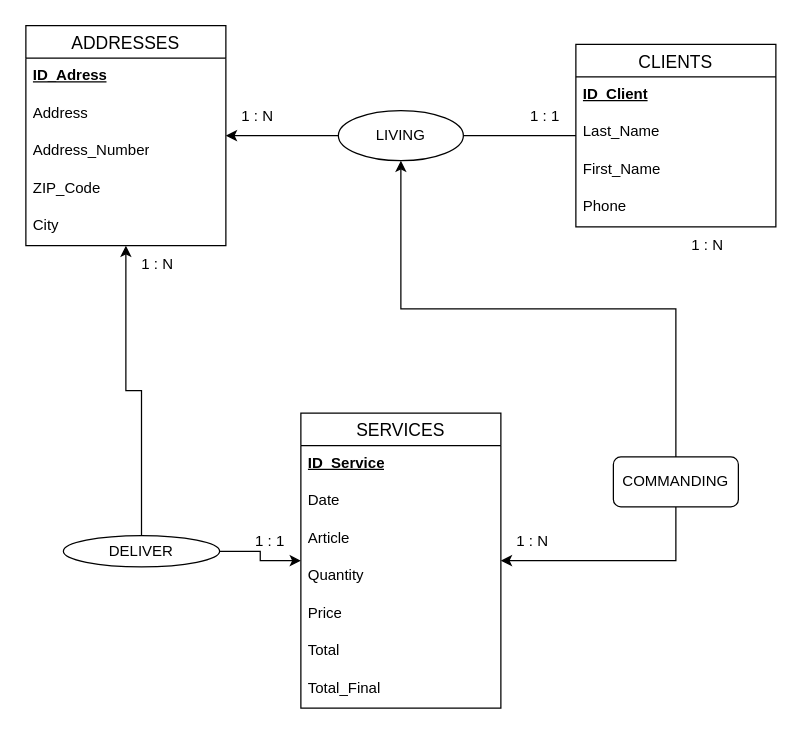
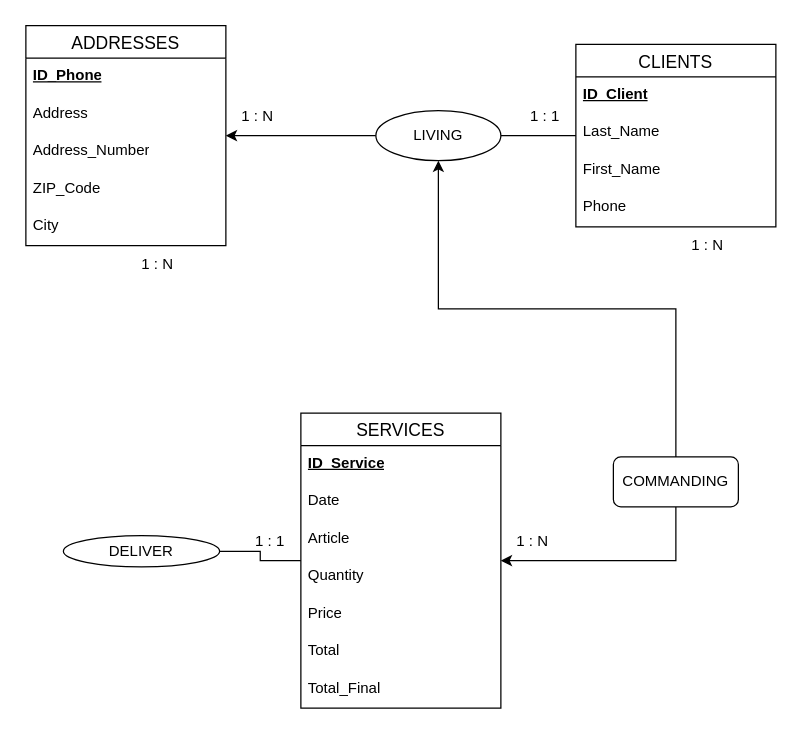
  <mxCell id="0" />
  <mxCell id="1" parent="0" />
  <mxCell id="2" value="CLIENTS" style="swimlane;fontStyle=0;childLayout=stackLayout;horizontal=1;startSize=26;horizontalStack=0;resizeParent=1;resizeParentMax=0;resizeLast=0;collapsible=1;marginBottom=0;align=center;fontSize=14;" vertex="1" parent="1"><mxGeometry x="460" y="35" width="160" height="146" as="geometry" /></mxCell>
  <mxCell id="3" value="&lt;b&gt;&lt;u&gt;ID_Client&lt;/u&gt;&lt;/b&gt;" style="text;strokeColor=none;fillColor=none;spacingLeft=4;spacingRight=4;overflow=hidden;rotatable=0;points=[[0,0.5],[1,0.5]];portConstraint=eastwest;fontSize=12;whiteSpace=wrap;html=1;" vertex="1" parent="2"><mxGeometry y="26" width="160" height="30" as="geometry" /></mxCell>
  <mxCell id="4" value="Last_Name" style="text;strokeColor=none;fillColor=none;spacingLeft=4;spacingRight=4;overflow=hidden;rotatable=0;points=[[0,0.5],[1,0.5]];portConstraint=eastwest;fontSize=12;whiteSpace=wrap;html=1;" vertex="1" parent="2"><mxGeometry y="56" width="160" height="30" as="geometry" /></mxCell>
  <mxCell id="5" value="First_Name" style="text;strokeColor=none;fillColor=none;spacingLeft=4;spacingRight=4;overflow=hidden;rotatable=0;points=[[0,0.5],[1,0.5]];portConstraint=eastwest;fontSize=12;whiteSpace=wrap;html=1;" vertex="1" parent="2"><mxGeometry y="86" width="160" height="30" as="geometry" /></mxCell>
  <mxCell id="6" value="Phone" style="text;strokeColor=none;fillColor=none;spacingLeft=4;spacingRight=4;overflow=hidden;rotatable=0;points=[[0,0.5],[1,0.5]];portConstraint=eastwest;fontSize=12;whiteSpace=wrap;html=1;" vertex="1" parent="2"><mxGeometry y="116" width="160" height="30" as="geometry" /></mxCell>
  <mxCell id="7" value="SERVICES" style="swimlane;fontStyle=0;childLayout=stackLayout;horizontal=1;startSize=26;horizontalStack=0;resizeParent=1;resizeParentMax=0;resizeLast=0;collapsible=1;marginBottom=0;align=center;fontSize=14;" vertex="1" parent="1"><mxGeometry x="240" y="330" width="160" height="236" as="geometry" /></mxCell>
  <mxCell id="8" value="&lt;b&gt;&lt;u&gt;ID_Service&lt;/u&gt;&lt;/b&gt;" style="text;strokeColor=none;fillColor=none;spacingLeft=4;spacingRight=4;overflow=hidden;rotatable=0;points=[[0,0.5],[1,0.5]];portConstraint=eastwest;fontSize=12;whiteSpace=wrap;html=1;" vertex="1" parent="7"><mxGeometry y="26" width="160" height="30" as="geometry" /></mxCell>
  <mxCell id="9" value="Date" style="text;strokeColor=none;fillColor=none;spacingLeft=4;spacingRight=4;overflow=hidden;rotatable=0;points=[[0,0.5],[1,0.5]];portConstraint=eastwest;fontSize=12;whiteSpace=wrap;html=1;" vertex="1" parent="7"><mxGeometry y="56" width="160" height="30" as="geometry" /></mxCell>
  <mxCell id="10" value="Article" style="text;strokeColor=none;fillColor=none;spacingLeft=4;spacingRight=4;overflow=hidden;rotatable=0;points=[[0,0.5],[1,0.5]];portConstraint=eastwest;fontSize=12;whiteSpace=wrap;html=1;" vertex="1" parent="7"><mxGeometry y="86" width="160" height="30" as="geometry" /></mxCell>
  <mxCell id="11" value="Quantity" style="text;strokeColor=none;fillColor=none;spacingLeft=4;spacingRight=4;overflow=hidden;rotatable=0;points=[[0,0.5],[1,0.5]];portConstraint=eastwest;fontSize=12;whiteSpace=wrap;html=1;" vertex="1" parent="7"><mxGeometry y="116" width="160" height="30" as="geometry" /></mxCell>
  <mxCell id="12" value="Price" style="text;strokeColor=none;fillColor=none;spacingLeft=4;spacingRight=4;overflow=hidden;rotatable=0;points=[[0,0.5],[1,0.5]];portConstraint=eastwest;fontSize=12;whiteSpace=wrap;html=1;" vertex="1" parent="7"><mxGeometry y="146" width="160" height="30" as="geometry" /></mxCell>
  <mxCell id="13" value="Total" style="text;strokeColor=none;fillColor=none;spacingLeft=4;spacingRight=4;overflow=hidden;rotatable=0;points=[[0,0.5],[1,0.5]];portConstraint=eastwest;fontSize=12;whiteSpace=wrap;html=1;" vertex="1" parent="7"><mxGeometry y="176" width="160" height="30" as="geometry" /></mxCell>
  <mxCell id="14" value="Total_Final" style="text;strokeColor=none;fillColor=none;spacingLeft=4;spacingRight=4;overflow=hidden;rotatable=0;points=[[0,0.5],[1,0.5]];portConstraint=eastwest;fontSize=12;whiteSpace=wrap;html=1;" vertex="1" parent="7"><mxGeometry y="206" width="160" height="30" as="geometry" /></mxCell>
  <mxCell id="15" value="ADDRESSES" style="swimlane;fontStyle=0;childLayout=stackLayout;horizontal=1;startSize=26;horizontalStack=0;resizeParent=1;resizeParentMax=0;resizeLast=0;collapsible=1;marginBottom=0;align=center;fontSize=14;" vertex="1" parent="1"><mxGeometry y="20" width="160" height="176" as="geometry" x="20" /></mxCell>
- <mxCell id="16" value="&lt;b&gt;&lt;u&gt;ID_Adress&lt;/u&gt;&lt;/b&gt;" style="text;strokeColor=none;fillColor=none;spacingLeft=4;spacingRight=4;overflow=hidden;rotatable=0;points=[[0,0.5],[1,0.5]];portConstraint=eastwest;fontSize=12;whiteSpace=wrap;html=1;" vertex="1" parent="15"><mxGeometry y="26" width="160" height="30" as="geometry" /></mxCell>
+ <mxCell id="16" value="&lt;b&gt;&lt;u&gt;ID_Phone&lt;/u&gt;&lt;/b&gt;" style="text;strokeColor=none;fillColor=none;spacingLeft=4;spacingRight=4;overflow=hidden;rotatable=0;points=[[0,0.5],[1,0.5]];portConstraint=eastwest;fontSize=12;whiteSpace=wrap;html=1;" vertex="1" parent="15"><mxGeometry y="26" width="160" height="30" as="geometry" /></mxCell>
  <mxCell id="17" value="Address" style="text;strokeColor=none;fillColor=none;spacingLeft=4;spacingRight=4;overflow=hidden;rotatable=0;points=[[0,0.5],[1,0.5]];portConstraint=eastwest;fontSize=12;whiteSpace=wrap;html=1;" vertex="1" parent="15"><mxGeometry y="56" width="160" height="30" as="geometry" /></mxCell>
  <mxCell id="18" value="Address_Number" style="text;strokeColor=none;fillColor=none;spacingLeft=4;spacingRight=4;overflow=hidden;rotatable=0;points=[[0,0.5],[1,0.5]];portConstraint=eastwest;fontSize=12;whiteSpace=wrap;html=1;" vertex="1" parent="15"><mxGeometry y="86" width="160" height="30" as="geometry" /></mxCell>
  <mxCell id="19" value="ZIP_Code" style="text;strokeColor=none;fillColor=none;spacingLeft=4;spacingRight=4;overflow=hidden;rotatable=0;points=[[0,0.5],[1,0.5]];portConstraint=eastwest;fontSize=12;whiteSpace=wrap;html=1;" vertex="1" parent="15"><mxGeometry y="116" width="160" height="30" as="geometry" /></mxCell>
  <mxCell id="20" value="City" style="text;strokeColor=none;fillColor=none;spacingLeft=4;spacingRight=4;overflow=hidden;rotatable=0;points=[[0,0.5],[1,0.5]];portConstraint=eastwest;fontSize=12;whiteSpace=wrap;html=1;" vertex="1" parent="15"><mxGeometry y="146" width="160" height="30" as="geometry" /></mxCell>
  <mxCell id="21" style="edgeStyle=orthogonalEdgeStyle;rounded=0;orthogonalLoop=1;jettySize=auto;html=1;exitX=0;exitY=0.5;exitDx=0;exitDy=0;" edge="1" parent="1" source="23" target="15"><mxGeometry relative="1" as="geometry" /></mxCell>
  <mxCell id="22" style="edgeStyle=orthogonalEdgeStyle;rounded=0;orthogonalLoop=1;jettySize=auto;html=1;exitX=1;exitY=0.5;exitDx=0;exitDy=0;endArrow=none;" edge="1" parent="1" source="23" target="2"><mxGeometry relative="1" as="geometry" /></mxCell>
- <mxCell id="23" value="LIVING" style="ellipse;whiteSpace=wrap;html=1;align=center;" vertex="1" parent="1"><mxGeometry x="270" y="88" width="100" height="40" as="geometry" /></mxCell>
+ <mxCell id="23" value="LIVING" style="ellipse;whiteSpace=wrap;html=1;align=center;" vertex="1" parent="1"><mxGeometry x="300" y="88" width="100" height="40" as="geometry" /></mxCell>
  <mxCell id="24" style="edgeStyle=orthogonalEdgeStyle;rounded=0;orthogonalLoop=1;jettySize=auto;html=1;exitX=0.5;exitY=0;exitDx=0;exitDy=0;" edge="1" parent="1" source="26" target="23"><mxGeometry relative="1" as="geometry" /></mxCell>
  <mxCell id="25" style="edgeStyle=orthogonalEdgeStyle;rounded=0;orthogonalLoop=1;jettySize=auto;html=1;exitX=0.5;exitY=1;exitDx=0;exitDy=0;" edge="1" parent="1" source="26" target="7"><mxGeometry relative="1" as="geometry" /></mxCell>
  <mxCell id="26" value="COMMANDING" style="whiteSpace=wrap;html=1;align=center;rounded=1;" vertex="1" parent="1"><mxGeometry x="490" y="365" width="100" height="40" as="geometry" /></mxCell>
- <mxCell id="27" style="edgeStyle=orthogonalEdgeStyle;rounded=0;orthogonalLoop=1;jettySize=auto;html=1;exitX=1;exitY=0.5;exitDx=0;exitDy=0;" edge="1" parent="1" source="29" target="7"><mxGeometry relative="1" as="geometry" /></mxCell>
- <mxCell id="28" style="edgeStyle=orthogonalEdgeStyle;rounded=0;orthogonalLoop=1;jettySize=auto;html=1;exitX=0.5;exitY=0;exitDx=0;exitDy=0;" edge="1" parent="1" source="29" target="15"><mxGeometry relative="1" as="geometry" /></mxCell>
+ <mxCell id="27" style="edgeStyle=orthogonalEdgeStyle;rounded=0;orthogonalLoop=1;jettySize=auto;html=1;exitX=1;exitY=0.5;exitDx=0;exitDy=0;endArrow=none;" edge="1" parent="1" source="29" target="7"><mxGeometry relative="1" as="geometry" /></mxCell>
  <mxCell id="29" value="DELIVER" style="ellipse;whiteSpace=wrap;html=1;align=center;" vertex="1" parent="1"><mxGeometry x="50" y="428" width="125" height="25" as="geometry" /></mxCell>
  <mxCell id="30" value="1 : 1" style="text;html=1;align=center;verticalAlign=middle;resizable=0;points=[];autosize=1;strokeColor=none;fillColor=none;" vertex="1" parent="1"><mxGeometry x="410" y="78" width="50" height="30" as="geometry" /></mxCell>
  <mxCell id="31" value="1 : N" style="text;html=1;align=center;verticalAlign=middle;resizable=0;points=[];autosize=1;strokeColor=none;fillColor=none;" vertex="1" parent="1"><mxGeometry x="540" y="181" width="50" height="30" as="geometry" /></mxCell>
  <mxCell id="32" value="1 : N" style="text;html=1;align=center;verticalAlign=middle;resizable=0;points=[];autosize=1;strokeColor=none;fillColor=none;" vertex="1" parent="1"><mxGeometry x="400" y="418" width="50" height="30" as="geometry" /></mxCell>
  <mxCell id="33" value="1 : N" style="text;html=1;align=center;verticalAlign=middle;resizable=0;points=[];autosize=1;strokeColor=none;fillColor=none;" vertex="1" parent="1"><mxGeometry x="180" y="78" width="50" height="30" as="geometry" /></mxCell>
  <mxCell id="34" value="1 : N" style="text;html=1;align=center;verticalAlign=middle;resizable=0;points=[];autosize=1;strokeColor=none;fillColor=none;" vertex="1" parent="1"><mxGeometry x="100" y="196" width="50" height="30" as="geometry" /></mxCell>
  <mxCell id="35" value="1 : 1" style="text;html=1;align=center;verticalAlign=middle;resizable=0;points=[];autosize=1;strokeColor=none;fillColor=none;" vertex="1" parent="1"><mxGeometry x="190" y="418" width="50" height="30" as="geometry" /></mxCell>
